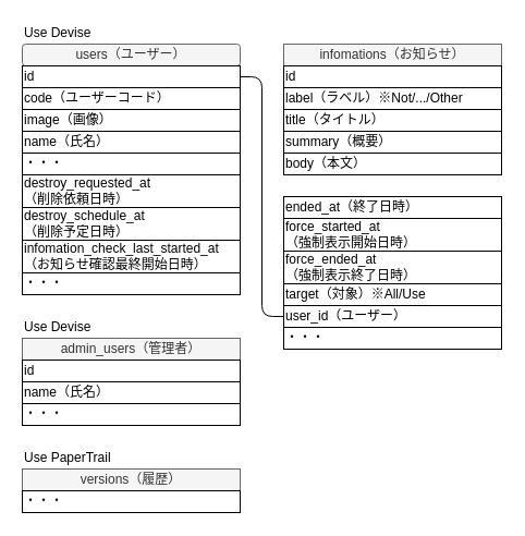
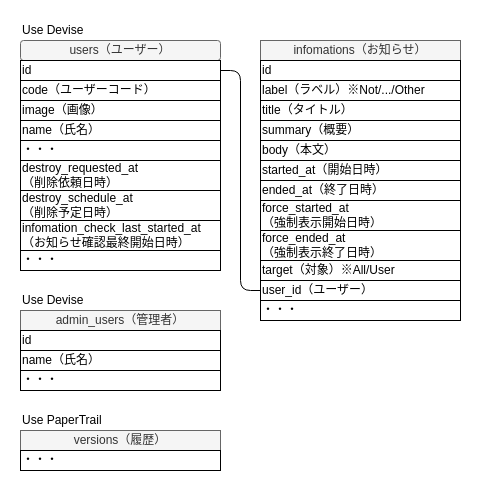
  <mxCell id="0" />
  <mxCell id="1" parent="0" />
  <mxCell id="2" value="users（ユーザー）" style="whiteSpace=wrap;html=1;fillColor=#f5f5f5;strokeColor=#666666;fontColor=#333333;rounded=1;" parent="1" vertex="1"><mxGeometry y="40" width="200" height="20" as="geometry" x="20" /></mxCell>
  <mxCell id="3" value="id" style="rounded=0;whiteSpace=wrap;html=1;align=left;" parent="1" vertex="1"><mxGeometry y="60" width="200" height="20" as="geometry" x="20" /></mxCell>
  <mxCell id="4" value="image（画像）" style="rounded=0;whiteSpace=wrap;html=1;align=left;" parent="1" vertex="1"><mxGeometry y="100" width="200" height="20" as="geometry" x="20" /></mxCell>
  <mxCell id="5" value="・・・" style="rounded=0;whiteSpace=wrap;html=1;align=left;" parent="1" vertex="1"><mxGeometry y="140" width="200" height="20" as="geometry" x="20" /></mxCell>
  <mxCell id="6" value="name（氏名）" style="rounded=0;whiteSpace=wrap;html=1;align=left;" parent="1" vertex="1"><mxGeometry y="120" width="200" height="20" as="geometry" x="20" /></mxCell>
  <mxCell id="7" value="destroy_requested_at&lt;br&gt;（削除依頼日時）" style="rounded=0;whiteSpace=wrap;html=1;align=left;" parent="1" vertex="1"><mxGeometry y="160" width="200" height="30" as="geometry" x="20" /></mxCell>
  <mxCell id="8" value="destroy_schedule_at&lt;br&gt;（削除予定日時）" style="rounded=0;whiteSpace=wrap;html=1;align=left;" parent="1" vertex="1"><mxGeometry y="190" width="200" height="30" as="geometry" x="20" /></mxCell>
  <mxCell id="9" value="・・・" style="rounded=0;whiteSpace=wrap;html=1;align=left;" parent="1" vertex="1"><mxGeometry y="250" width="200" height="20" as="geometry" x="20" /></mxCell>
  <mxCell id="10" value="code（ユーザーコード）" style="rounded=0;whiteSpace=wrap;html=1;align=left;" parent="1" vertex="1"><mxGeometry y="80" width="200" height="20" as="geometry" x="20" /></mxCell>
  <mxCell id="11" value="versions（履歴）" style="rounded=0;whiteSpace=wrap;html=1;fillColor=#f5f5f5;strokeColor=#666666;fontColor=#333333;" parent="1" vertex="1"><mxGeometry y="430" width="200" height="20" as="geometry" x="20" /></mxCell>
  <mxCell id="12" value="・・・" style="rounded=0;whiteSpace=wrap;html=1;align=left;" parent="1" vertex="1"><mxGeometry y="450" width="200" height="20" as="geometry" x="20" /></mxCell>
  <mxCell id="13" value="admin_users（管理者）" style="rounded=0;whiteSpace=wrap;html=1;fillColor=#f5f5f5;strokeColor=#666666;fontColor=#333333;" parent="1" vertex="1"><mxGeometry y="310" width="200" height="20" as="geometry" x="20" /></mxCell>
  <mxCell id="14" value="id" style="rounded=0;whiteSpace=wrap;html=1;align=left;" parent="1" vertex="1"><mxGeometry y="330" width="200" height="20" as="geometry" x="20" /></mxCell>
  <mxCell id="15" value="name（氏名）" style="rounded=0;whiteSpace=wrap;html=1;align=left;" parent="1" vertex="1"><mxGeometry y="350" width="200" height="20" as="geometry" x="20" /></mxCell>
  <mxCell id="16" value="・・・" style="rounded=0;whiteSpace=wrap;html=1;align=left;" parent="1" vertex="1"><mxGeometry y="370" width="200" height="20" as="geometry" x="20" /></mxCell>
  <mxCell id="17" value="infomations（お知らせ）" style="rounded=0;whiteSpace=wrap;html=1;fillColor=#f5f5f5;strokeColor=#666666;fontColor=#333333;" parent="1" vertex="1"><mxGeometry x="260" y="40" width="200" height="20" as="geometry" /></mxCell>
  <mxCell id="18" value="id" style="rounded=0;whiteSpace=wrap;html=1;align=left;" parent="1" vertex="1"><mxGeometry x="260" y="60" width="200" height="20" as="geometry" /></mxCell>
+ <mxCell id="19" value="&lt;span&gt;started_at（&lt;/span&gt;開始日時）" style="rounded=0;whiteSpace=wrap;html=1;align=left;" parent="1" vertex="1"><mxGeometry x="260" y="160" width="200" height="20" as="geometry" /></mxCell>
  <mxCell id="20" value="title（タイトル）" style="rounded=0;whiteSpace=wrap;html=1;align=left;" parent="1" vertex="1"><mxGeometry x="260" y="100" width="200" height="20" as="geometry" /></mxCell>
- <mxCell id="21" value="target（対象）※All/Use" style="rounded=0;whiteSpace=wrap;html=1;align=left;" parent="1" vertex="1"><mxGeometry x="260" y="260" width="200" height="20" as="geometry" /></mxCell>
+ <mxCell id="21" value="target（対象）※All/User" style="rounded=0;whiteSpace=wrap;html=1;align=left;" parent="1" vertex="1"><mxGeometry x="260" y="260" width="200" height="20" as="geometry" /></mxCell>
  <mxCell id="22" value="user_id（ユーザー）" style="rounded=0;whiteSpace=wrap;html=1;align=left;" parent="1" vertex="1"><mxGeometry x="260" y="280" width="200" height="20" as="geometry" /></mxCell>
  <mxCell id="23" value="・・・" style="rounded=0;whiteSpace=wrap;html=1;align=left;" parent="1" vertex="1"><mxGeometry x="260" y="300" width="200" height="20" as="geometry" /></mxCell>
  <mxCell id="24" value="summary（概要）" style="rounded=0;whiteSpace=wrap;html=1;align=left;" parent="1" vertex="1"><mxGeometry x="260" y="120" width="200" height="20" as="geometry" /></mxCell>
  <mxCell id="25" value="body（本文）" style="rounded=0;whiteSpace=wrap;html=1;align=left;" parent="1" vertex="1"><mxGeometry x="260" y="140" width="200" height="20" as="geometry" /></mxCell>
  <mxCell id="26" value="ended_at（終了日時）" style="rounded=0;whiteSpace=wrap;html=1;align=left;" parent="1" vertex="1"><mxGeometry x="260" y="180" width="200" height="20" as="geometry" /></mxCell>
  <mxCell id="27" style="edgeStyle=orthogonalEdgeStyle;rounded=1;orthogonalLoop=1;jettySize=auto;html=1;entryX=0;entryY=0.5;entryDx=0;entryDy=0;endArrow=none;endFill=0;exitX=1;exitY=0.5;exitDx=0;exitDy=0;" parent="1" source="3" target="22" edge="1"><mxGeometry relative="1" as="geometry"><mxPoint x="220" y="170" as="targetPoint" /><mxPoint x="190" y="50" as="sourcePoint" /></mxGeometry></mxCell>
  <mxCell id="28" value="Use&amp;nbsp;PaperTrail" style="text;html=1;strokeColor=none;fillColor=none;align=left;verticalAlign=middle;whiteSpace=wrap;rounded=0;" parent="1" vertex="1"><mxGeometry y="410" width="90" height="20" as="geometry" x="20" /></mxCell>
  <mxCell id="29" value="Use Devise" style="text;html=1;strokeColor=none;fillColor=none;align=left;verticalAlign=middle;whiteSpace=wrap;rounded=0;" parent="1" vertex="1"><mxGeometry y="290" width="70" height="20" as="geometry" x="20" /></mxCell>
  <mxCell id="30" value="Use Devise" style="text;html=1;strokeColor=none;fillColor=none;align=left;verticalAlign=middle;whiteSpace=wrap;rounded=0;" parent="1" vertex="1"><mxGeometry width="70" height="20" as="geometry" x="20" y="20" /></mxCell>
  <mxCell id="31" value="label（ラベル）※Not/.../Other" style="rounded=0;whiteSpace=wrap;html=1;align=left;" vertex="1" parent="1"><mxGeometry x="260" y="80" width="200" height="20" as="geometry" /></mxCell>
  <mxCell id="32" value="&lt;span&gt;force_started_at&lt;br&gt;（強制表示&lt;/span&gt;開始日時）" style="rounded=0;whiteSpace=wrap;html=1;align=left;" vertex="1" parent="1"><mxGeometry x="260" y="200" width="200" height="30" as="geometry" /></mxCell>
  <mxCell id="33" value="force_ended_at&lt;br&gt;（強制表示終了日時）" style="rounded=0;whiteSpace=wrap;html=1;align=left;" vertex="1" parent="1"><mxGeometry x="260" y="230" width="200" height="30" as="geometry" /></mxCell>
  <mxCell id="34" value="infomation_check_last_started_at&lt;br&gt;（お知らせ確認最終開始日時）" style="rounded=0;whiteSpace=wrap;html=1;align=left;" vertex="1" parent="1"><mxGeometry y="220" width="200" height="30" as="geometry" x="20" /></mxCell>
